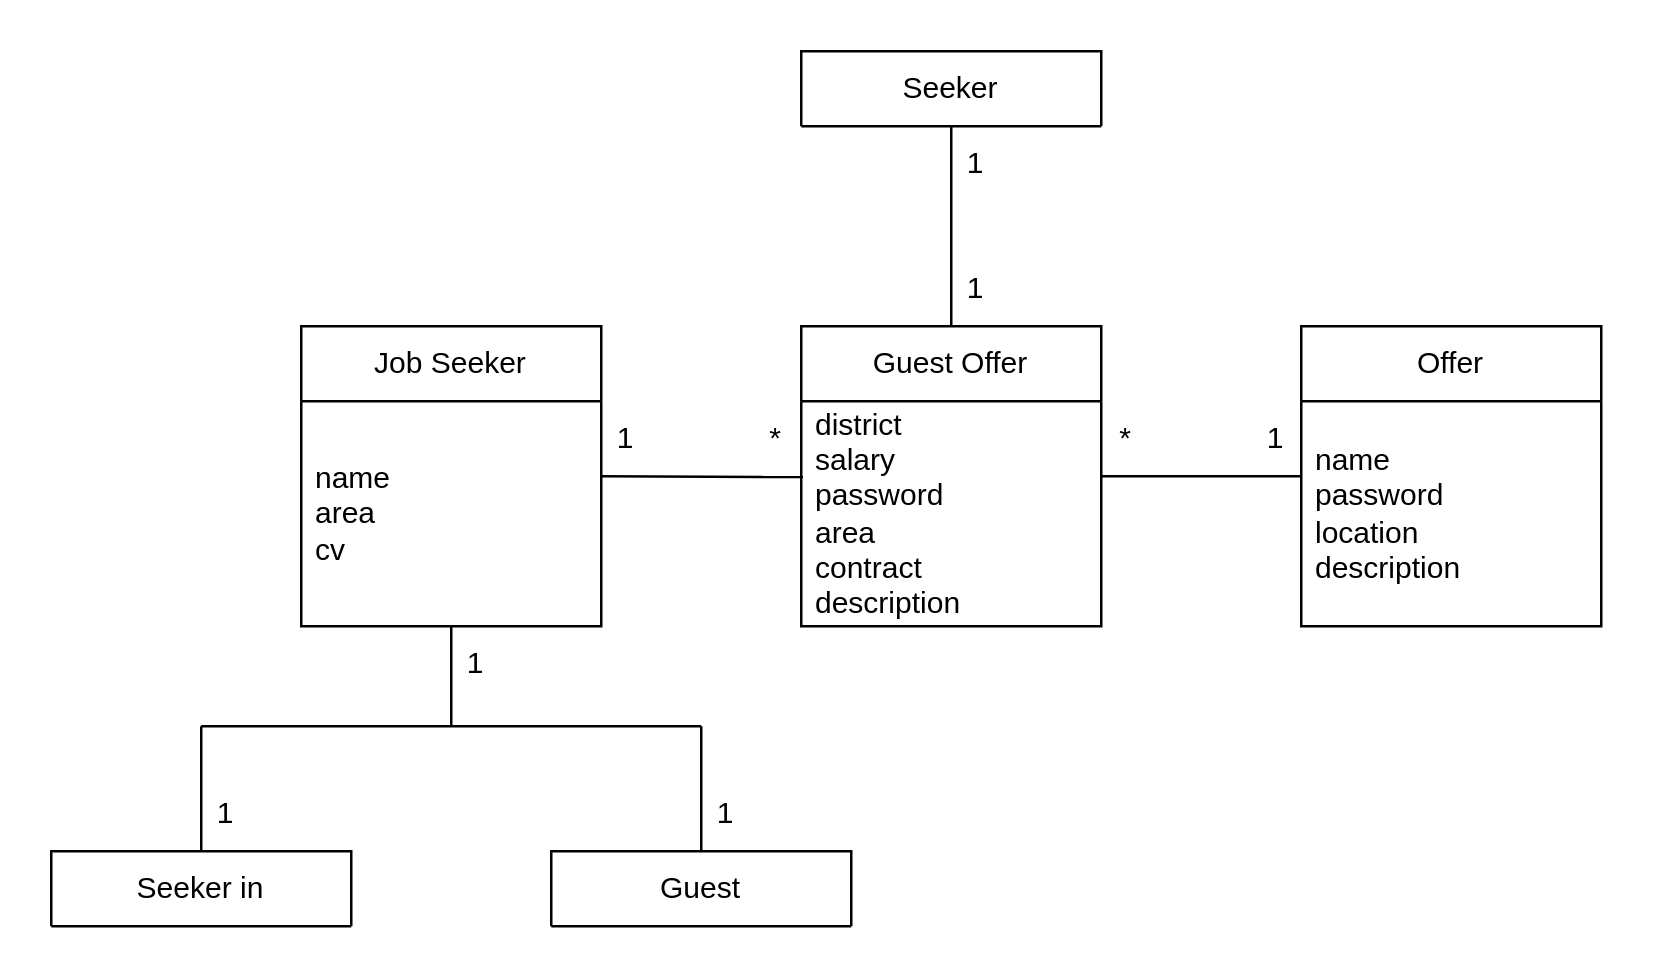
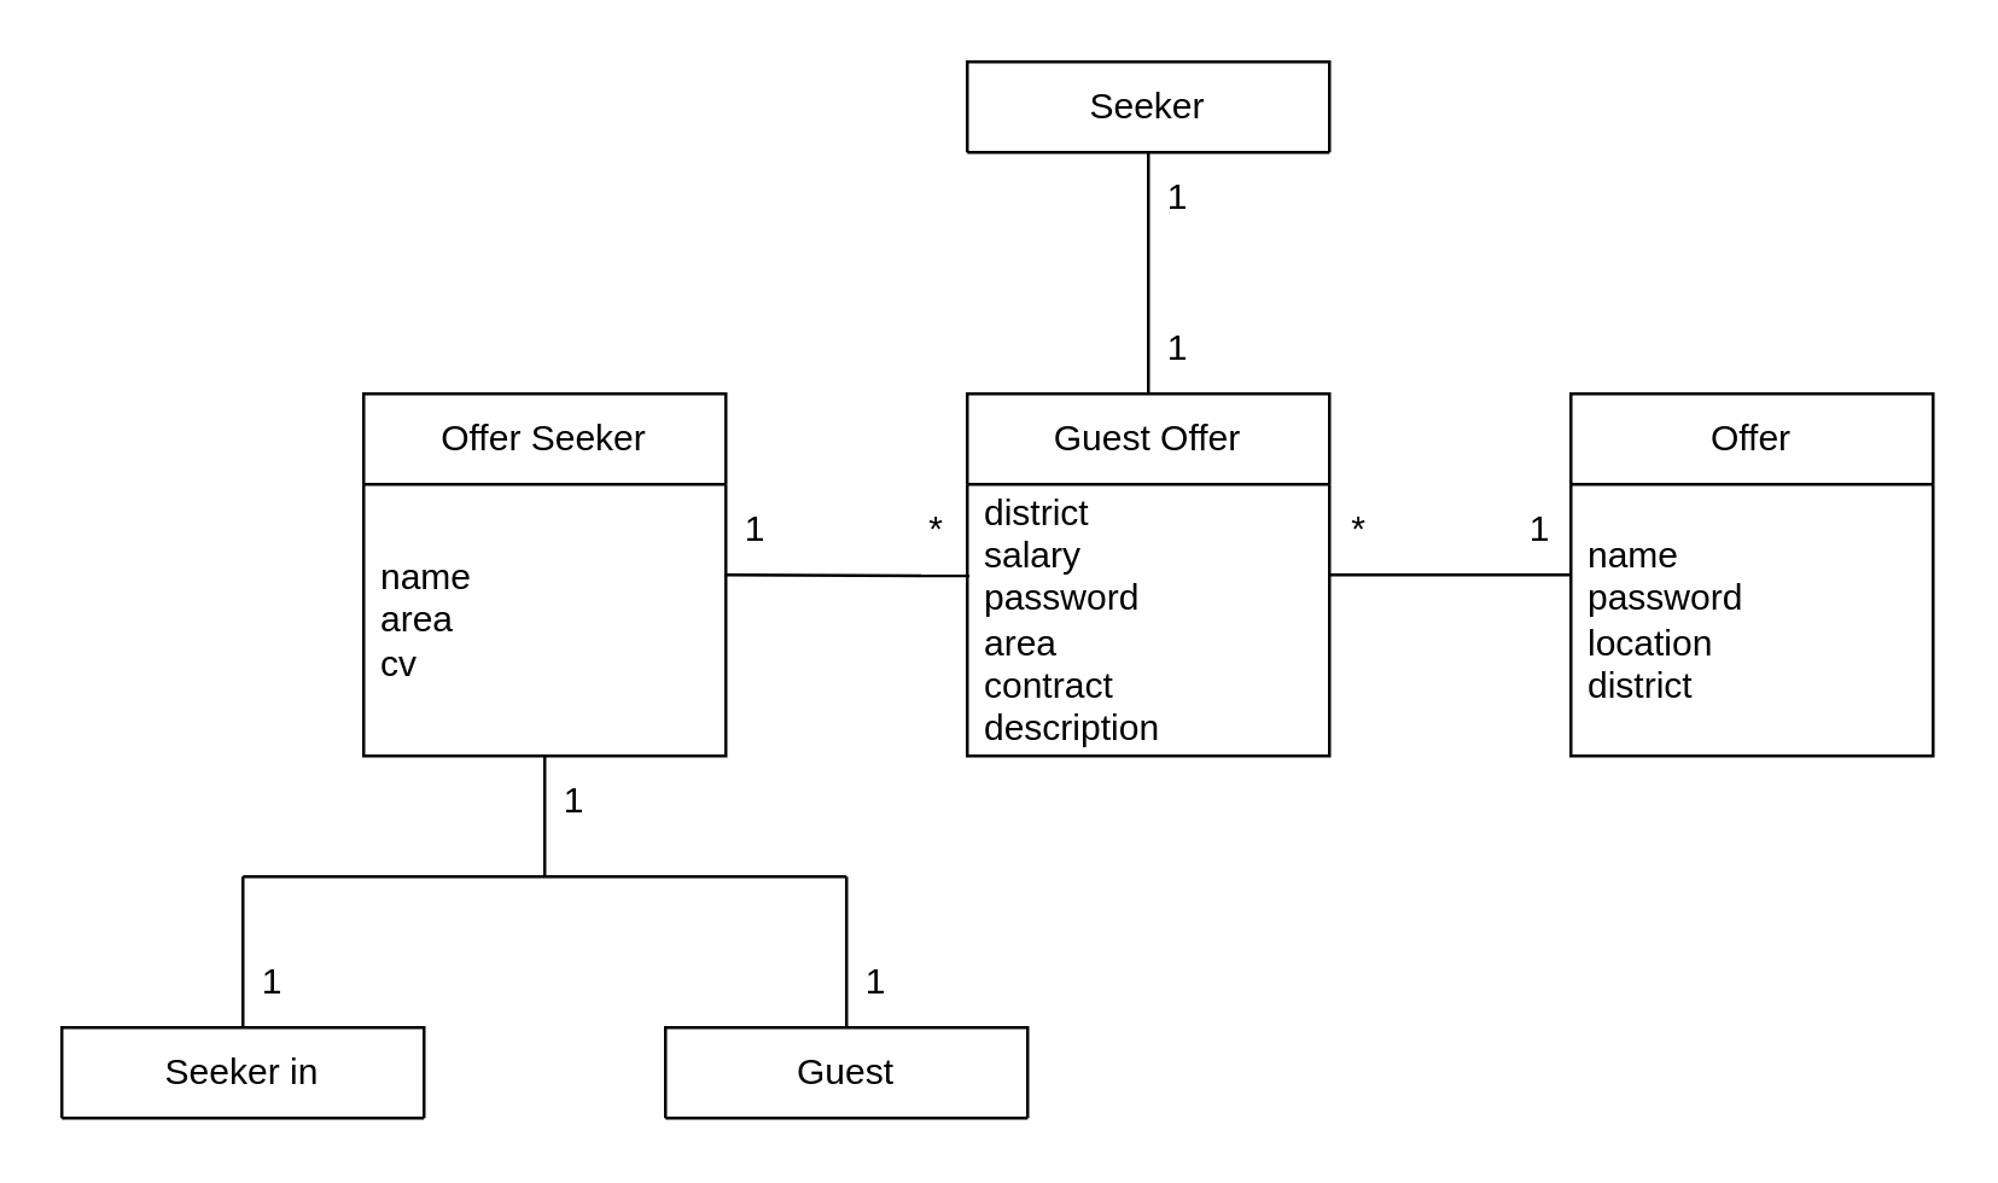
  <mxCell id="0" />
  <mxCell id="1" parent="0" />
  <mxCell id="2" value="Offer" style="swimlane;fontStyle=0;childLayout=stackLayout;horizontal=1;startSize=30;horizontalStack=0;resizeParent=1;resizeParentMax=0;resizeLast=0;collapsible=1;marginBottom=0;whiteSpace=wrap;html=1;" parent="1" vertex="1"><mxGeometry x="520" y="130" width="120" height="120" as="geometry" /></mxCell>
- <mxCell id="3" value="name&lt;br&gt;password&lt;br&gt;location&lt;br&gt;description" style="text;strokeColor=none;fillColor=none;align=left;verticalAlign=middle;spacingLeft=4;spacingRight=4;overflow=hidden;points=[[0,0.5],[1,0.5]];portConstraint=eastwest;rotatable=0;whiteSpace=wrap;html=1;" parent="2" vertex="1"><mxGeometry y="30" width="120" height="90" as="geometry" /></mxCell>
- <mxCell id="4" value="Job Seeker" style="swimlane;fontStyle=0;childLayout=stackLayout;horizontal=1;startSize=30;horizontalStack=0;resizeParent=1;resizeParentMax=0;resizeLast=0;collapsible=1;marginBottom=0;whiteSpace=wrap;html=1;" parent="1" vertex="1"><mxGeometry x="120" y="130" width="120" height="120" as="geometry" /></mxCell>
+ <mxCell id="3" value="name&lt;br&gt;password&lt;br&gt;location&lt;br&gt;district" style="text;strokeColor=none;fillColor=none;align=left;verticalAlign=middle;spacingLeft=4;spacingRight=4;overflow=hidden;points=[[0,0.5],[1,0.5]];portConstraint=eastwest;rotatable=0;whiteSpace=wrap;html=1;" parent="2" vertex="1"><mxGeometry y="30" width="120" height="90" as="geometry" /></mxCell>
+ <mxCell id="4" value="Offer Seeker" style="swimlane;fontStyle=0;childLayout=stackLayout;horizontal=1;startSize=30;horizontalStack=0;resizeParent=1;resizeParentMax=0;resizeLast=0;collapsible=1;marginBottom=0;whiteSpace=wrap;html=1;" parent="1" vertex="1"><mxGeometry x="120" y="130" width="120" height="120" as="geometry" /></mxCell>
  <mxCell id="5" value="name&lt;br&gt;area&lt;br&gt;cv" style="text;strokeColor=none;fillColor=none;align=left;verticalAlign=middle;spacingLeft=4;spacingRight=4;overflow=hidden;points=[[0,0.5],[1,0.5]];portConstraint=eastwest;rotatable=0;whiteSpace=wrap;html=1;" parent="4" vertex="1"><mxGeometry y="30" width="120" height="90" as="geometry" /></mxCell>
  <mxCell id="6" value="Guest Offer" style="swimlane;fontStyle=0;childLayout=stackLayout;horizontal=1;startSize=30;horizontalStack=0;resizeParent=1;resizeParentMax=0;resizeLast=0;collapsible=1;marginBottom=0;whiteSpace=wrap;html=1;" parent="1" vertex="1"><mxGeometry x="320" y="130" width="120" height="120" as="geometry" /></mxCell>
  <mxCell id="7" value="district&lt;br&gt;salary&lt;br&gt;password&lt;br&gt;area&lt;br&gt;contract&lt;br&gt;description" style="text;strokeColor=none;fillColor=none;align=left;verticalAlign=middle;spacingLeft=4;spacingRight=4;overflow=hidden;points=[[0,0.5],[1,0.5]];portConstraint=eastwest;rotatable=0;whiteSpace=wrap;html=1;" parent="6" vertex="1"><mxGeometry y="30" width="120" height="90" as="geometry" /></mxCell>
  <mxCell id="8" value="" style="endArrow=none;html=1;rounded=0;entryX=0.006;entryY=0.337;entryDx=0;entryDy=0;entryPerimeter=0;" parent="1" target="7" edge="1"><mxGeometry width="50" height="50" relative="1" as="geometry"><mxPoint x="240" y="190" as="sourcePoint" /><mxPoint x="290" y="140" as="targetPoint" /></mxGeometry></mxCell>
  <mxCell id="9" value="" style="endArrow=none;html=1;rounded=0;" parent="1" edge="1"><mxGeometry width="50" height="50" relative="1" as="geometry"><mxPoint x="440" y="190" as="sourcePoint" /><mxPoint x="520" y="190" as="targetPoint" /></mxGeometry></mxCell>
  <mxCell id="10" value="1" style="text;html=1;strokeColor=none;fillColor=none;align=center;verticalAlign=middle;whiteSpace=wrap;rounded=0;" vertex="1" parent="1"><mxGeometry x="220" y="160" width="60" height="30" as="geometry" /></mxCell>
  <mxCell id="11" value="*" style="text;html=1;strokeColor=none;fillColor=none;align=center;verticalAlign=middle;whiteSpace=wrap;rounded=0;" vertex="1" parent="1"><mxGeometry x="280" y="160" width="60" height="30" as="geometry" /></mxCell>
  <mxCell id="12" value="1" style="text;html=1;strokeColor=none;fillColor=none;align=center;verticalAlign=middle;whiteSpace=wrap;rounded=0;" vertex="1" parent="1"><mxGeometry x="480" y="160" width="60" height="30" as="geometry" /></mxCell>
  <mxCell id="13" value="*" style="text;html=1;strokeColor=none;fillColor=none;align=center;verticalAlign=middle;whiteSpace=wrap;rounded=0;" vertex="1" parent="1"><mxGeometry x="420" y="160" width="60" height="30" as="geometry" /></mxCell>
  <mxCell id="14" value="" style="endArrow=none;html=1;rounded=0;" edge="1" parent="1"><mxGeometry width="50" height="50" relative="1" as="geometry"><mxPoint x="380" y="130" as="sourcePoint" /><mxPoint x="380" y="50" as="targetPoint" /></mxGeometry></mxCell>
  <mxCell id="15" value="Seeker" style="swimlane;fontStyle=0;childLayout=stackLayout;horizontal=1;startSize=30;horizontalStack=0;resizeParent=1;resizeParentMax=0;resizeLast=0;collapsible=1;marginBottom=0;whiteSpace=wrap;html=1;" vertex="1" parent="1"><mxGeometry x="320" y="20" width="120" height="30" as="geometry"><mxRectangle x="360" y="170" width="70" height="30" as="alternateBounds" /></mxGeometry></mxCell>
  <mxCell id="16" value="1" style="text;html=1;strokeColor=none;fillColor=none;align=center;verticalAlign=middle;whiteSpace=wrap;rounded=0;" vertex="1" parent="1"><mxGeometry x="360" y="50" width="60" height="30" as="geometry" /></mxCell>
  <mxCell id="17" value="1" style="text;html=1;strokeColor=none;fillColor=none;align=center;verticalAlign=middle;whiteSpace=wrap;rounded=0;" vertex="1" parent="1"><mxGeometry x="360" y="100" width="60" height="30" as="geometry" /></mxCell>
  <mxCell id="18" value="" style="endArrow=none;html=1;rounded=0;" edge="1" parent="1"><mxGeometry width="50" height="50" relative="1" as="geometry"><mxPoint x="180" y="290" as="sourcePoint" /><mxPoint x="180" y="250" as="targetPoint" /></mxGeometry></mxCell>
  <mxCell id="19" value="Seeker in" style="swimlane;fontStyle=0;childLayout=stackLayout;horizontal=1;startSize=30;horizontalStack=0;resizeParent=1;resizeParentMax=0;resizeLast=0;collapsible=1;marginBottom=0;whiteSpace=wrap;html=1;" vertex="1" parent="1"><mxGeometry x="20" y="340" width="120" height="30" as="geometry"><mxRectangle x="360" y="170" width="70" height="30" as="alternateBounds" /></mxGeometry></mxCell>
  <mxCell id="20" value="" style="endArrow=none;html=1;rounded=0;" edge="1" parent="1"><mxGeometry width="50" height="50" relative="1" as="geometry"><mxPoint x="80" y="290" as="sourcePoint" /><mxPoint x="280" y="290" as="targetPoint" /></mxGeometry></mxCell>
  <mxCell id="21" value="Guest" style="swimlane;fontStyle=0;childLayout=stackLayout;horizontal=1;startSize=30;horizontalStack=0;resizeParent=1;resizeParentMax=0;resizeLast=0;collapsible=1;marginBottom=0;whiteSpace=wrap;html=1;" vertex="1" parent="1"><mxGeometry x="220" y="340" width="120" height="30" as="geometry"><mxRectangle x="360" y="170" width="70" height="30" as="alternateBounds" /></mxGeometry></mxCell>
  <mxCell id="22" value="" style="endArrow=none;html=1;rounded=0;" edge="1" parent="1"><mxGeometry width="50" height="50" relative="1" as="geometry"><mxPoint x="80" y="340" as="sourcePoint" /><mxPoint x="80" y="290" as="targetPoint" /></mxGeometry></mxCell>
  <mxCell id="23" value="" style="endArrow=none;html=1;rounded=0;" edge="1" parent="1"><mxGeometry width="50" height="50" relative="1" as="geometry"><mxPoint x="280" y="340" as="sourcePoint" /><mxPoint x="280" y="290" as="targetPoint" /></mxGeometry></mxCell>
  <mxCell id="24" value="1" style="text;html=1;strokeColor=none;fillColor=none;align=center;verticalAlign=middle;whiteSpace=wrap;rounded=0;" vertex="1" parent="1"><mxGeometry x="60" y="310" width="60" height="30" as="geometry" /></mxCell>
  <mxCell id="25" value="1" style="text;html=1;strokeColor=none;fillColor=none;align=center;verticalAlign=middle;whiteSpace=wrap;rounded=0;" vertex="1" parent="1"><mxGeometry x="260" y="310" width="60" height="30" as="geometry" /></mxCell>
  <mxCell id="26" value="1" style="text;html=1;strokeColor=none;fillColor=none;align=center;verticalAlign=middle;whiteSpace=wrap;rounded=0;" vertex="1" parent="1"><mxGeometry x="160" y="250" width="60" height="30" as="geometry" /></mxCell>
